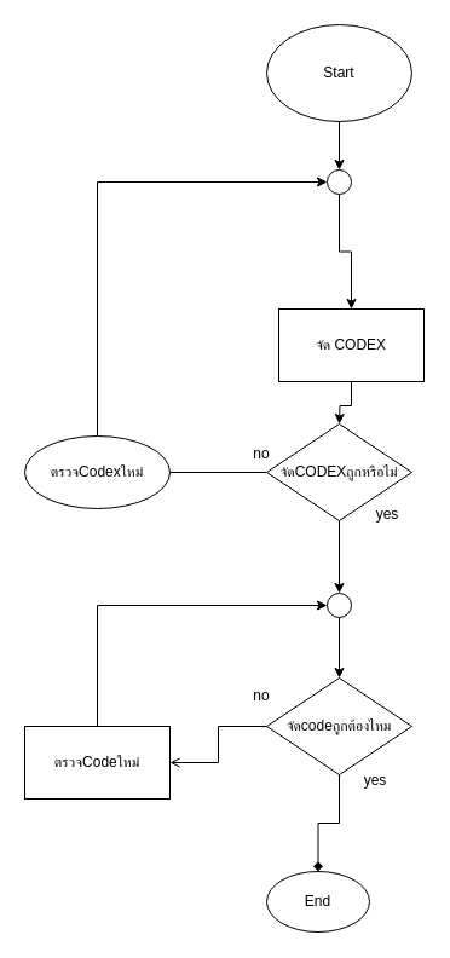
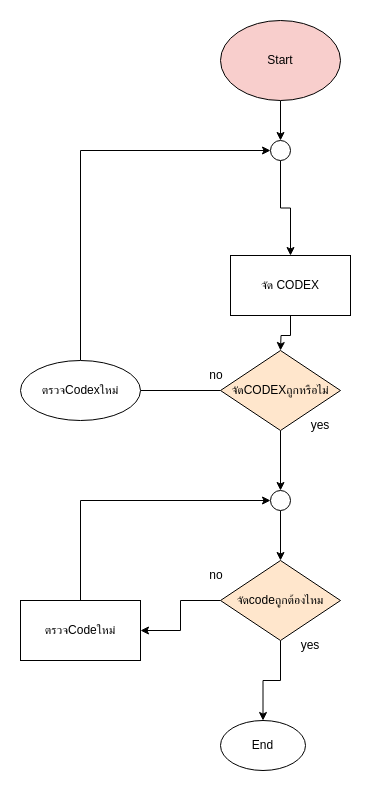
  <mxCell id="0" />
  <mxCell id="1" parent="0" />
  <mxCell id="2" value="" style="edgeStyle=orthogonalEdgeStyle;rounded=0;orthogonalLoop=1;jettySize=auto;html=1;" edge="1" parent="1" source="3" target="12"><mxGeometry relative="1" as="geometry" /></mxCell>
- <mxCell id="3" value="Start" style="ellipse;whiteSpace=wrap;html=1;" vertex="1" parent="1"><mxGeometry x="220" y="20" width="120" height="80" as="geometry" /></mxCell>
+ <mxCell id="3" value="Start" style="ellipse;whiteSpace=wrap;html=1;fillColor=#f8cecc;" vertex="1" parent="1"><mxGeometry x="220" y="20" width="120" height="80" as="geometry" /></mxCell>
  <mxCell id="4" value="" style="edgeStyle=orthogonalEdgeStyle;rounded=0;orthogonalLoop=1;jettySize=auto;html=1;" edge="1" parent="1" source="5"><mxGeometry relative="1" as="geometry"><mxPoint x="280" y="350" as="targetPoint" /></mxGeometry></mxCell>
  <mxCell id="5" value="จัด&amp;nbsp;CODEX" style="rounded=0;whiteSpace=wrap;html=1;" vertex="1" parent="1"><mxGeometry x="230" y="255" width="120" height="60" as="geometry" /></mxCell>
  <mxCell id="6" value="" style="edgeStyle=orthogonalEdgeStyle;rounded=0;orthogonalLoop=1;jettySize=auto;html=1;endArrow=none;" edge="1" parent="1" source="8" target="10"><mxGeometry relative="1" as="geometry" /></mxCell>
  <mxCell id="7" value="" style="edgeStyle=orthogonalEdgeStyle;rounded=0;orthogonalLoop=1;jettySize=auto;html=1;" edge="1" parent="1" source="8" target="20"><mxGeometry relative="1" as="geometry" /></mxCell>
- <mxCell id="8" value="จัดCODEXถูกหรือไม่" style="rhombus;whiteSpace=wrap;html=1;" vertex="1" parent="1"><mxGeometry x="220" y="350" width="120" height="80" as="geometry" /></mxCell>
+ <mxCell id="8" value="จัดCODEXถูกหรือไม่" style="rhombus;whiteSpace=wrap;html=1;fillColor=#ffe6cc;" vertex="1" parent="1"><mxGeometry x="220" y="350" width="120" height="80" as="geometry" /></mxCell>
  <mxCell id="9" value="" style="edgeStyle=orthogonalEdgeStyle;rounded=0;orthogonalLoop=1;jettySize=auto;html=1;entryX=0;entryY=0.5;entryDx=0;entryDy=0;" edge="1" parent="1" source="10" target="12"><mxGeometry relative="1" as="geometry"><mxPoint x="80" y="250" as="targetPoint" /><Array as="points"><mxPoint x="80" y="150" /></Array></mxGeometry></mxCell>
  <mxCell id="10" value="ตรวจCodexใหม่" style="ellipse;whiteSpace=wrap;html=1;" vertex="1" parent="1"><mxGeometry x="20" y="360" width="120" height="60" as="geometry" /></mxCell>
  <mxCell id="11" value="" style="edgeStyle=orthogonalEdgeStyle;rounded=0;orthogonalLoop=1;jettySize=auto;html=1;" edge="1" parent="1" source="12" target="5"><mxGeometry relative="1" as="geometry" /></mxCell>
  <mxCell id="12" value="" style="ellipse;whiteSpace=wrap;html=1;aspect=fixed;" vertex="1" parent="1"><mxGeometry x="270" y="140" width="20" height="20" as="geometry" /></mxCell>
  <mxCell id="13" value="End" style="ellipse;whiteSpace=wrap;html=1;" vertex="1" parent="1"><mxGeometry x="220" y="720" width="85" height="50" as="geometry" /></mxCell>
  <mxCell id="14" value="no" style="text;html=1;align=center;verticalAlign=middle;whiteSpace=wrap;rounded=0;" vertex="1" parent="1"><mxGeometry x="186" y="360" width="60" height="30" as="geometry" /></mxCell>
  <mxCell id="15" value="yes" style="text;html=1;align=center;verticalAlign=middle;whiteSpace=wrap;rounded=0;" vertex="1" parent="1"><mxGeometry x="290" y="410" width="60" height="30" as="geometry" /></mxCell>
- <mxCell id="16" value="" style="edgeStyle=orthogonalEdgeStyle;rounded=0;orthogonalLoop=1;jettySize=auto;html=1;endArrow=diamond;" edge="1" parent="1" source="18" target="13"><mxGeometry relative="1" as="geometry" /></mxCell>
- <mxCell id="17" value="" style="edgeStyle=orthogonalEdgeStyle;rounded=0;orthogonalLoop=1;jettySize=auto;html=1;endArrow=open;" edge="1" parent="1" source="18" target="22"><mxGeometry relative="1" as="geometry" /></mxCell>
- <mxCell id="18" value="จัดcodeถูกต้องไหม" style="rhombus;whiteSpace=wrap;html=1;" vertex="1" parent="1"><mxGeometry x="220" y="560" width="120" height="80" as="geometry" /></mxCell>
+ <mxCell id="16" value="" style="edgeStyle=orthogonalEdgeStyle;rounded=0;orthogonalLoop=1;jettySize=auto;html=1;" edge="1" parent="1" source="18" target="13"><mxGeometry relative="1" as="geometry" /></mxCell>
+ <mxCell id="17" value="" style="edgeStyle=orthogonalEdgeStyle;rounded=0;orthogonalLoop=1;jettySize=auto;html=1;" edge="1" parent="1" source="18" target="22"><mxGeometry relative="1" as="geometry" /></mxCell>
+ <mxCell id="18" value="จัดcodeถูกต้องไหม" style="rhombus;whiteSpace=wrap;html=1;fillColor=#ffe6cc;" vertex="1" parent="1"><mxGeometry x="220" y="560" width="120" height="80" as="geometry" /></mxCell>
  <mxCell id="19" value="" style="edgeStyle=orthogonalEdgeStyle;rounded=0;orthogonalLoop=1;jettySize=auto;html=1;" edge="1" parent="1" source="20" target="18"><mxGeometry relative="1" as="geometry" /></mxCell>
  <mxCell id="20" value="" style="ellipse;whiteSpace=wrap;html=1;aspect=fixed;" vertex="1" parent="1"><mxGeometry x="270" y="490" width="20" height="20" as="geometry" /></mxCell>
  <mxCell id="21" value="" style="edgeStyle=orthogonalEdgeStyle;rounded=0;orthogonalLoop=1;jettySize=auto;html=1;entryX=0;entryY=0.5;entryDx=0;entryDy=0;" edge="1" parent="1" source="22" target="20"><mxGeometry relative="1" as="geometry"><mxPoint x="80" y="500" as="targetPoint" /><Array as="points"><mxPoint x="80" y="500" /></Array></mxGeometry></mxCell>
  <mxCell id="22" value="ตรวจCodeใหม่" style="whiteSpace=wrap;html=1;" vertex="1" parent="1"><mxGeometry x="20" y="600" width="120" height="60" as="geometry" /></mxCell>
  <mxCell id="23" value="yes" style="text;html=1;align=center;verticalAlign=middle;whiteSpace=wrap;rounded=0;" vertex="1" parent="1"><mxGeometry x="280" y="630" width="60" height="30" as="geometry" /></mxCell>
  <mxCell id="24" value="no" style="text;html=1;align=center;verticalAlign=middle;whiteSpace=wrap;rounded=0;" vertex="1" parent="1"><mxGeometry x="186" y="560" width="60" height="30" as="geometry" /></mxCell>
